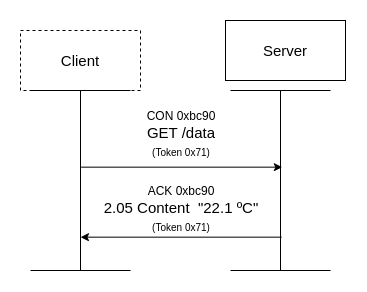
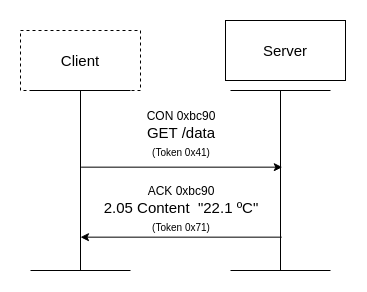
  <mxCell id="0" />
  <mxCell id="1" parent="0" />
  <mxCell id="2" value="Client" style="rounded=0;whiteSpace=wrap;html=1;fontSize=15;dashed=1;" vertex="1" parent="1"><mxGeometry width="120" height="60" as="geometry" x="20" y="30" /></mxCell>
  <mxCell id="3" value="" style="shape=crossbar;whiteSpace=wrap;html=1;rounded=1;direction=south;" vertex="1" parent="1"><mxGeometry x="230" y="90" width="100" height="180" as="geometry" /></mxCell>
  <mxCell id="4" value="Server" style="rounded=0;whiteSpace=wrap;html=1;fontSize=15;" vertex="1" parent="1"><mxGeometry x="225" y="20" width="120" height="60" as="geometry" /></mxCell>
  <mxCell id="5" value="" style="shape=crossbar;whiteSpace=wrap;html=1;rounded=1;direction=south;" vertex="1" parent="1"><mxGeometry x="30" y="90" width="100" height="180" as="geometry" /></mxCell>
  <mxCell id="6" value="" style="endArrow=classic;html=1;rounded=0;fontSize=15;entryX=0.088;entryY=0.488;entryDx=0;entryDy=0;entryPerimeter=0;exitX=0.088;exitY=0.5;exitDx=0;exitDy=0;exitPerimeter=0;" edge="1" parent="1"><mxGeometry width="50" height="50" relative="1" as="geometry"><mxPoint x="80.6" y="166.66" as="sourcePoint" /><mxPoint x="281.8" y="166.66" as="targetPoint" /></mxGeometry></mxCell>
- <mxCell id="7" value="&lt;div&gt;&lt;font style=&quot;font-size: 12px&quot;&gt;CON 0xbc90&lt;/font&gt;&lt;br&gt;&lt;/div&gt;&lt;div&gt;GET /data&lt;/div&gt;&lt;div&gt;&lt;font style=&quot;font-size: 10px&quot;&gt;(Token 0x71)&lt;/font&gt;&lt;br&gt;&lt;/div&gt;" style="text;html=1;strokeColor=none;fillColor=none;align=center;verticalAlign=middle;whiteSpace=wrap;rounded=0;fontSize=15;" vertex="1" parent="1"><mxGeometry x="80.6" y="116.66" width="200" height="30" as="geometry" /></mxCell>
+ <mxCell id="7" value="&lt;div&gt;&lt;font style=&quot;font-size: 12px&quot;&gt;CON 0xbc90&lt;/font&gt;&lt;br&gt;&lt;/div&gt;&lt;div&gt;GET /data&lt;/div&gt;&lt;div&gt;&lt;font style=&quot;font-size: 10px&quot;&gt;(Token 0x41)&lt;/font&gt;&lt;br&gt;&lt;/div&gt;" style="text;html=1;strokeColor=none;fillColor=none;align=center;verticalAlign=middle;whiteSpace=wrap;rounded=0;fontSize=15;" vertex="1" parent="1"><mxGeometry x="80.6" y="116.66" width="200" height="30" as="geometry" /></mxCell>
  <mxCell id="8" value="" style="endArrow=classic;html=1;rounded=0;fontSize=15;entryX=0.088;entryY=0.488;entryDx=0;entryDy=0;entryPerimeter=0;exitX=0.088;exitY=0.5;exitDx=0;exitDy=0;exitPerimeter=0;" edge="1" parent="1"><mxGeometry width="50" height="50" relative="1" as="geometry"><mxPoint x="281.2" y="236.66" as="sourcePoint" /><mxPoint x="80" y="236.66" as="targetPoint" /></mxGeometry></mxCell>
  <mxCell id="9" style="edgeStyle=none;rounded=0;orthogonalLoop=1;jettySize=auto;html=1;exitX=1;exitY=0.5;exitDx=0;exitDy=0;exitPerimeter=0;fontSize=15;" edge="1" parent="1" source="3" target="3"><mxGeometry relative="1" as="geometry" /></mxCell>
  <mxCell id="10" value="&lt;div&gt;&lt;font style=&quot;font-size: 12px&quot;&gt;ACK 0xbc90&lt;/font&gt;&lt;br&gt;&lt;/div&gt;&lt;div&gt;2.05 Content&amp;nbsp; &quot;22.1 ºC&quot;&lt;br&gt;&lt;/div&gt;&lt;div&gt;&lt;font style=&quot;font-size: 10px&quot;&gt;(Token 0x71)&lt;/font&gt;&lt;br&gt;&lt;/div&gt;" style="text;html=1;strokeColor=none;fillColor=none;align=center;verticalAlign=middle;whiteSpace=wrap;rounded=0;fontSize=15;" vertex="1" parent="1"><mxGeometry x="81.2" y="192" width="200" height="30" as="geometry" /></mxCell>
